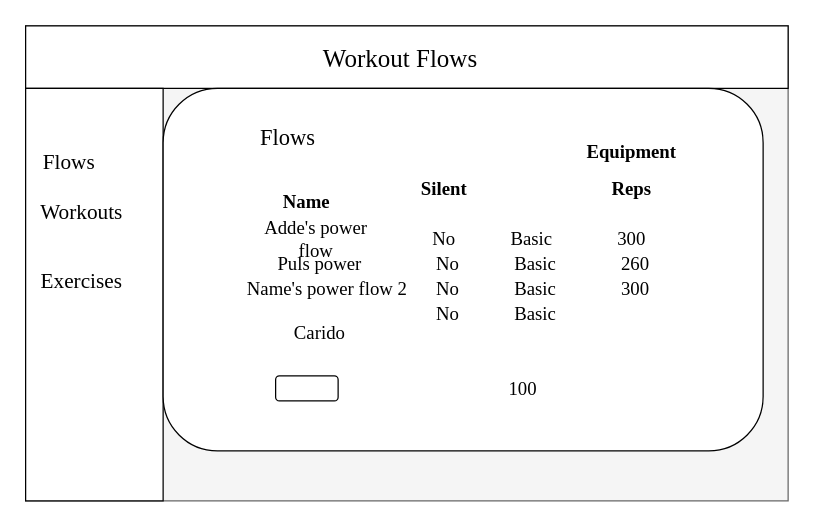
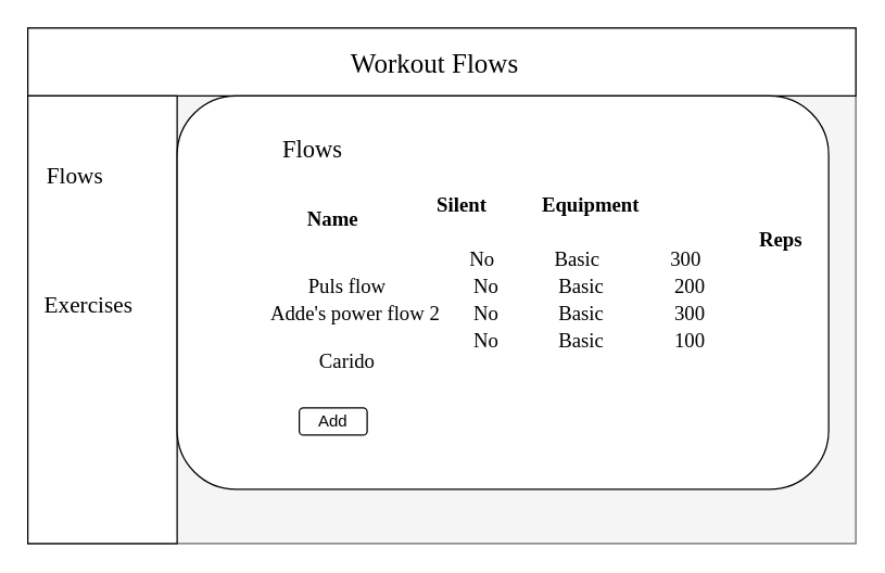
  <mxCell id="0" />
  <mxCell id="1" parent="0" />
  <mxCell id="2" value="" style="rounded=0;whiteSpace=wrap;html=1;fillColor=#f5f5f5;strokeColor=#666666;fontColor=#333333;" vertex="1" parent="1"><mxGeometry x="20" y="20" width="610" height="380" as="geometry" /></mxCell>
  <mxCell id="3" value="&lt;h1&gt;&lt;font style=&quot;font-size: 16px&quot; face=&quot;Georgia&quot;&gt;Workout Flows&lt;/font&gt;&lt;/h1&gt;" style="text;html=1;strokeColor=none;fillColor=none;align=center;verticalAlign=middle;whiteSpace=wrap;rounded=0;" vertex="1" parent="1"><mxGeometry x="160" y="30" width="330" height="20" as="geometry" /></mxCell>
  <mxCell id="4" value="" style="rounded=0;whiteSpace=wrap;html=1;" vertex="1" parent="1"><mxGeometry x="20" y="20" width="610" height="50" as="geometry" /></mxCell>
  <mxCell id="5" value="&lt;font face=&quot;Garamond&quot; style=&quot;font-size: 20px&quot;&gt;Workout Flows&lt;/font&gt;" style="text;html=1;strokeColor=none;fillColor=none;align=center;verticalAlign=middle;whiteSpace=wrap;rounded=0;" vertex="1" parent="1"><mxGeometry x="210" y="35" width="220" height="20" as="geometry" /></mxCell>
  <mxCell id="6" value="" style="rounded=0;whiteSpace=wrap;html=1;" vertex="1" parent="1"><mxGeometry x="20" y="70" width="110" height="330" as="geometry" /></mxCell>
  <mxCell id="7" value="&lt;font face=&quot;Garamond&quot; style=&quot;font-size: 17px&quot;&gt;Flows&lt;/font&gt;" style="text;html=1;strokeColor=none;fillColor=none;align=center;verticalAlign=middle;whiteSpace=wrap;rounded=0;" vertex="1" parent="1"><mxGeometry x="20" y="120" width="70" height="20" as="geometry" /></mxCell>
- <mxCell id="8" value="&lt;font face=&quot;Garamond&quot; style=&quot;font-size: 17px&quot;&gt;Workouts&lt;/font&gt;" style="text;html=1;strokeColor=none;fillColor=none;align=center;verticalAlign=middle;whiteSpace=wrap;rounded=0;" vertex="1" parent="1"><mxGeometry x="30" y="160" width="70" height="20" as="geometry" /></mxCell>
  <mxCell id="9" value="" style="rounded=1;whiteSpace=wrap;html=1;" vertex="1" parent="1"><mxGeometry x="130" y="70" width="480" height="290" as="geometry" /></mxCell>
  <mxCell id="10" value="&lt;font face=&quot;Garamond&quot; style=&quot;font-size: 17px&quot;&gt;Exercises&lt;/font&gt;" style="text;html=1;strokeColor=none;fillColor=none;align=center;verticalAlign=middle;whiteSpace=wrap;rounded=0;" vertex="1" parent="1"><mxGeometry x="30" y="215" width="70" height="20" as="geometry" /></mxCell>
  <mxCell id="11" value="&lt;font style=&quot;font-size: 18px&quot; face=&quot;Garamond&quot;&gt;Flows&lt;/font&gt;" style="text;html=1;strokeColor=none;fillColor=none;align=center;verticalAlign=middle;whiteSpace=wrap;rounded=0;" vertex="1" parent="1"><mxGeometry x="160" y="100" width="140" height="20" as="geometry" /></mxCell>
- <mxCell id="12" value="&lt;font style=&quot;font-size: 15px&quot; face=&quot;Garamond&quot;&gt;&lt;b&gt;Reps&lt;/b&gt;&lt;/font&gt;" style="text;html=1;strokeColor=none;fillColor=none;align=center;verticalAlign=middle;whiteSpace=wrap;rounded=0;" vertex="1" parent="1"><mxGeometry x="480" y="140" width="50" height="20" as="geometry" /></mxCell>
+ <mxCell id="12" value="&lt;font style=&quot;font-size: 15px&quot; face=&quot;Garamond&quot;&gt;&lt;b&gt;Reps&lt;/b&gt;&lt;/font&gt;" style="text;html=1;strokeColor=none;fillColor=none;align=center;verticalAlign=middle;whiteSpace=wrap;rounded=0;" vertex="1" parent="1"><mxGeometry x="550" y="165" width="50" height="20" as="geometry" /></mxCell>
  <mxCell id="13" value="&lt;font style=&quot;font-size: 15px&quot; face=&quot;Garamond&quot;&gt;&lt;b&gt;Name&lt;/b&gt;&lt;/font&gt;" style="text;html=1;strokeColor=none;fillColor=none;align=center;verticalAlign=middle;whiteSpace=wrap;rounded=0;" vertex="1" parent="1"><mxGeometry x="210" y="150" width="70" height="20" as="geometry" /></mxCell>
- <mxCell id="14" value="&lt;font style=&quot;font-size: 15px&quot; face=&quot;Garamond&quot;&gt;&lt;b&gt;Silent&lt;/b&gt;&lt;/font&gt;" style="text;html=1;strokeColor=none;fillColor=none;align=center;verticalAlign=middle;whiteSpace=wrap;rounded=0;" vertex="1" parent="1"><mxGeometry x="320" y="140" width="70" height="20" as="geometry" /></mxCell>
- <mxCell id="15" value="&lt;font style=&quot;font-size: 15px&quot; face=&quot;Garamond&quot;&gt;&lt;b&gt;Equipment&lt;/b&gt;&lt;/font&gt;" style="text;html=1;strokeColor=none;fillColor=none;align=center;verticalAlign=middle;whiteSpace=wrap;rounded=0;" vertex="1" parent="1"><mxGeometry x="460" y="110" width="90" height="20" as="geometry" /></mxCell>
- <mxCell id="16" value="&lt;font style=&quot;font-size: 15px&quot; face=&quot;Garamond&quot;&gt;Adde's power flow&lt;/font&gt;" style="text;html=1;strokeColor=none;fillColor=none;align=center;verticalAlign=middle;whiteSpace=wrap;rounded=0;" vertex="1" parent="1"><mxGeometry x="195" y="180" width="115" height="20" as="geometry" /></mxCell>
+ <mxCell id="14" value="&lt;font style=&quot;font-size: 15px&quot; face=&quot;Garamond&quot;&gt;&lt;b&gt;Silent&lt;/b&gt;&lt;/font&gt;" style="text;html=1;strokeColor=none;fillColor=none;align=center;verticalAlign=middle;whiteSpace=wrap;rounded=0;" vertex="1" parent="1"><mxGeometry x="305" y="140" width="70" height="20" as="geometry" /></mxCell>
+ <mxCell id="15" value="&lt;font style=&quot;font-size: 15px&quot; face=&quot;Garamond&quot;&gt;&lt;b&gt;Equipment&lt;/b&gt;&lt;/font&gt;" style="text;html=1;strokeColor=none;fillColor=none;align=center;verticalAlign=middle;whiteSpace=wrap;rounded=0;" vertex="1" parent="1"><mxGeometry x="390" y="140" width="90" height="20" as="geometry" /></mxCell>
  <mxCell id="17" value="&lt;font style=&quot;font-size: 15px&quot; face=&quot;Garamond&quot;&gt;300&lt;/font&gt;" style="text;html=1;strokeColor=none;fillColor=none;align=center;verticalAlign=middle;whiteSpace=wrap;rounded=0;" vertex="1" parent="1"><mxGeometry x="470" y="180" width="70" height="20" as="geometry" /></mxCell>
  <mxCell id="18" value="&lt;font style=&quot;font-size: 15px&quot; face=&quot;Garamond&quot;&gt;Basic&lt;/font&gt;" style="text;html=1;strokeColor=none;fillColor=none;align=center;verticalAlign=middle;whiteSpace=wrap;rounded=0;" vertex="1" parent="1"><mxGeometry x="390" y="180" width="70" height="20" as="geometry" /></mxCell>
  <mxCell id="19" value="&lt;font style=&quot;font-size: 15px&quot; face=&quot;Garamond&quot;&gt;No&lt;/font&gt;" style="text;html=1;strokeColor=none;fillColor=none;align=center;verticalAlign=middle;whiteSpace=wrap;rounded=0;" vertex="1" parent="1"><mxGeometry x="320" y="180" width="70" height="20" as="geometry" /></mxCell>
- <mxCell id="20" value="&lt;font style=&quot;font-size: 15px&quot; face=&quot;Garamond&quot;&gt;Puls power&lt;/font&gt;" style="text;html=1;strokeColor=none;fillColor=none;align=center;verticalAlign=middle;whiteSpace=wrap;rounded=0;" vertex="1" parent="1"><mxGeometry x="197.5" y="200" width="115" height="20" as="geometry" /></mxCell>
- <mxCell id="21" value="&lt;font style=&quot;font-size: 15px&quot; face=&quot;Garamond&quot;&gt;260&lt;/font&gt;" style="text;html=1;strokeColor=none;fillColor=none;align=center;verticalAlign=middle;whiteSpace=wrap;rounded=0;" vertex="1" parent="1"><mxGeometry x="472.5" y="200" width="70" height="20" as="geometry" /></mxCell>
+ <mxCell id="20" value="&lt;font style=&quot;font-size: 15px&quot; face=&quot;Garamond&quot;&gt;Puls flow&lt;/font&gt;" style="text;html=1;strokeColor=none;fillColor=none;align=center;verticalAlign=middle;whiteSpace=wrap;rounded=0;" vertex="1" parent="1"><mxGeometry x="197.5" y="200" width="115" height="20" as="geometry" /></mxCell>
+ <mxCell id="21" value="&lt;font style=&quot;font-size: 15px&quot; face=&quot;Garamond&quot;&gt;200&lt;/font&gt;" style="text;html=1;strokeColor=none;fillColor=none;align=center;verticalAlign=middle;whiteSpace=wrap;rounded=0;" vertex="1" parent="1"><mxGeometry x="472.5" y="200" width="70" height="20" as="geometry" /></mxCell>
  <mxCell id="22" value="&lt;font style=&quot;font-size: 15px&quot; face=&quot;Garamond&quot;&gt;Basic&lt;/font&gt;" style="text;html=1;strokeColor=none;fillColor=none;align=center;verticalAlign=middle;whiteSpace=wrap;rounded=0;" vertex="1" parent="1"><mxGeometry x="392.5" y="200" width="70" height="20" as="geometry" /></mxCell>
  <mxCell id="23" value="&lt;font style=&quot;font-size: 15px&quot; face=&quot;Garamond&quot;&gt;No&lt;/font&gt;" style="text;html=1;strokeColor=none;fillColor=none;align=center;verticalAlign=middle;whiteSpace=wrap;rounded=0;" vertex="1" parent="1"><mxGeometry x="322.5" y="200" width="70" height="20" as="geometry" /></mxCell>
- <mxCell id="24" value="&lt;font style=&quot;font-size: 15px&quot; face=&quot;Garamond&quot;&gt;Name's power flow 2&lt;/font&gt;" style="text;html=1;strokeColor=none;fillColor=none;align=center;verticalAlign=middle;whiteSpace=wrap;rounded=0;" vertex="1" parent="1"><mxGeometry x="195" y="220" width="132.5" height="20" as="geometry" /></mxCell>
+ <mxCell id="24" value="&lt;font style=&quot;font-size: 15px&quot; face=&quot;Garamond&quot;&gt;Adde's power flow 2&lt;/font&gt;" style="text;html=1;strokeColor=none;fillColor=none;align=center;verticalAlign=middle;whiteSpace=wrap;rounded=0;" vertex="1" parent="1"><mxGeometry x="195" y="220" width="132.5" height="20" as="geometry" /></mxCell>
  <mxCell id="25" value="&lt;font style=&quot;font-size: 15px&quot; face=&quot;Garamond&quot;&gt;300&lt;/font&gt;" style="text;html=1;strokeColor=none;fillColor=none;align=center;verticalAlign=middle;whiteSpace=wrap;rounded=0;" vertex="1" parent="1"><mxGeometry x="472.5" y="220" width="70" height="20" as="geometry" /></mxCell>
  <mxCell id="26" value="&lt;font style=&quot;font-size: 15px&quot; face=&quot;Garamond&quot;&gt;Basic&lt;/font&gt;" style="text;html=1;strokeColor=none;fillColor=none;align=center;verticalAlign=middle;whiteSpace=wrap;rounded=0;" vertex="1" parent="1"><mxGeometry x="392.5" y="220" width="70" height="20" as="geometry" /></mxCell>
  <mxCell id="27" value="&lt;font style=&quot;font-size: 15px&quot; face=&quot;Garamond&quot;&gt;No&lt;/font&gt;" style="text;html=1;strokeColor=none;fillColor=none;align=center;verticalAlign=middle;whiteSpace=wrap;rounded=0;" vertex="1" parent="1"><mxGeometry x="322.5" y="220" width="70" height="20" as="geometry" /></mxCell>
  <mxCell id="28" value="&lt;font face=&quot;Garamond&quot;&gt;&lt;span style=&quot;font-size: 15px&quot;&gt;Carido&lt;/span&gt;&lt;/font&gt;" style="text;html=1;strokeColor=none;fillColor=none;align=center;verticalAlign=middle;whiteSpace=wrap;rounded=0;" vertex="1" parent="1"><mxGeometry x="197.5" y="255" width="115" height="20" as="geometry" /></mxCell>
- <mxCell id="29" value="&lt;font style=&quot;font-size: 15px&quot; face=&quot;Garamond&quot;&gt;100&lt;/font&gt;" style="text;html=1;strokeColor=none;fillColor=none;align=center;verticalAlign=middle;whiteSpace=wrap;rounded=0;" vertex="1" parent="1"><mxGeometry x="382.5" y="300" width="70" height="20" as="geometry" /></mxCell>
+ <mxCell id="29" value="&lt;font style=&quot;font-size: 15px&quot; face=&quot;Garamond&quot;&gt;100&lt;/font&gt;" style="text;html=1;strokeColor=none;fillColor=none;align=center;verticalAlign=middle;whiteSpace=wrap;rounded=0;" vertex="1" parent="1"><mxGeometry x="472.5" y="240" width="70" height="20" as="geometry" /></mxCell>
  <mxCell id="30" value="&lt;font style=&quot;font-size: 15px&quot; face=&quot;Garamond&quot;&gt;Basic&lt;/font&gt;" style="text;html=1;strokeColor=none;fillColor=none;align=center;verticalAlign=middle;whiteSpace=wrap;rounded=0;" vertex="1" parent="1"><mxGeometry x="392.5" y="240" width="70" height="20" as="geometry" /></mxCell>
  <mxCell id="31" value="&lt;font style=&quot;font-size: 15px&quot; face=&quot;Garamond&quot;&gt;No&lt;/font&gt;" style="text;html=1;strokeColor=none;fillColor=none;align=center;verticalAlign=middle;whiteSpace=wrap;rounded=0;" vertex="1" parent="1"><mxGeometry x="322.5" y="240" width="70" height="20" as="geometry" /></mxCell>
  <mxCell id="32" value="" style="rounded=1;whiteSpace=wrap;html=1;" vertex="1" parent="1"><mxGeometry x="220" y="300" width="50" height="20" as="geometry" /></mxCell>
+ <mxCell id="33" value="Add" style="text;html=1;strokeColor=none;fillColor=none;align=center;verticalAlign=middle;whiteSpace=wrap;rounded=0;" vertex="1" parent="1"><mxGeometry x="225" y="300" width="40" height="20" as="geometry" /></mxCell>
